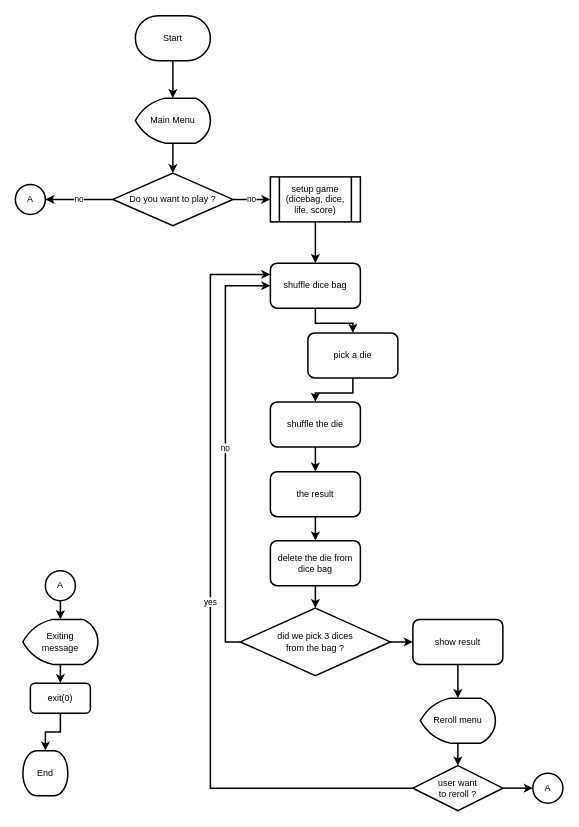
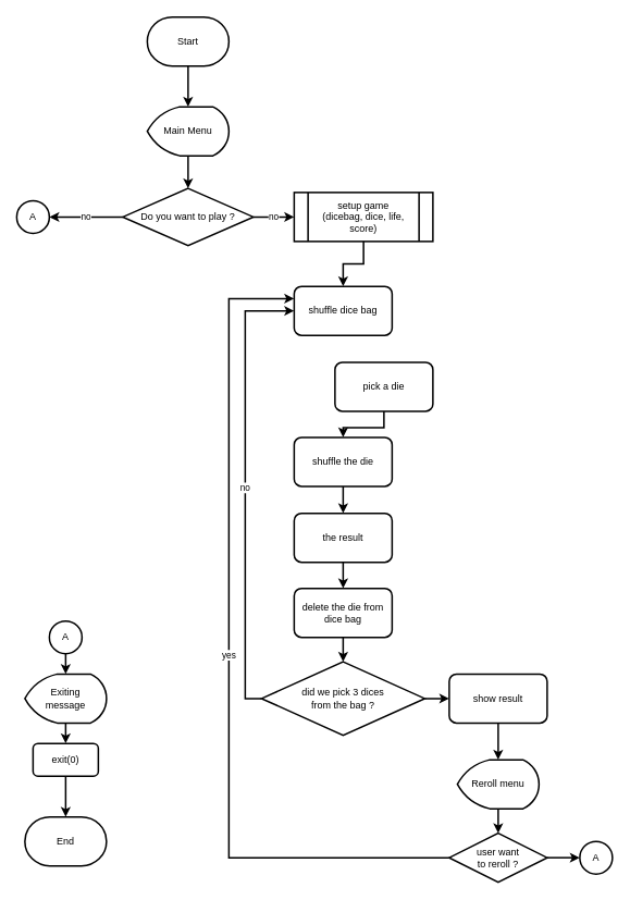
  <mxCell id="0" />
  <mxCell id="1" parent="0" />
  <mxCell id="2" value="Start" style="strokeWidth=2;html=1;shape=mxgraph.flowchart.terminator;whiteSpace=wrap;" vertex="1" parent="1"><mxGeometry x="180" y="20" width="100" height="60" as="geometry" /></mxCell>
  <mxCell id="3" style="edgeStyle=orthogonalEdgeStyle;rounded=0;orthogonalLoop=1;jettySize=auto;html=1;entryX=0.5;entryY=0;entryDx=0;entryDy=0;strokeWidth=2;" edge="1" parent="1" source="4" target="8"><mxGeometry relative="1" as="geometry" /></mxCell>
  <mxCell id="4" value="Main Menu" style="strokeWidth=2;html=1;shape=mxgraph.flowchart.display;whiteSpace=wrap;" vertex="1" parent="1"><mxGeometry x="180" y="130" width="100" height="60" as="geometry" /></mxCell>
  <mxCell id="5" style="edgeStyle=orthogonalEdgeStyle;rounded=0;orthogonalLoop=1;jettySize=auto;html=1;entryX=0.5;entryY=0;entryDx=0;entryDy=0;entryPerimeter=0;strokeWidth=2;" edge="1" parent="1" source="2" target="4"><mxGeometry relative="1" as="geometry" /></mxCell>
  <mxCell id="6" value="no" style="edgeStyle=orthogonalEdgeStyle;rounded=0;orthogonalLoop=1;jettySize=auto;html=1;entryX=1;entryY=0.5;entryDx=0;entryDy=0;strokeWidth=2;" edge="1" parent="1" source="8" target="9"><mxGeometry relative="1" as="geometry" /></mxCell>
  <mxCell id="7" value="no" style="edgeStyle=orthogonalEdgeStyle;rounded=0;orthogonalLoop=1;jettySize=auto;html=1;entryX=0;entryY=0.5;entryDx=0;entryDy=0;strokeWidth=2;" edge="1" parent="1" source="8" target="11"><mxGeometry relative="1" as="geometry" /></mxCell>
  <mxCell id="8" value="Do you want to play ?" style="rhombus;whiteSpace=wrap;html=1;strokeWidth=2;" vertex="1" parent="1"><mxGeometry x="150" y="230" width="160" height="70" as="geometry" /></mxCell>
  <mxCell id="9" value="A" style="ellipse;whiteSpace=wrap;html=1;aspect=fixed;strokeWidth=2;" vertex="1" parent="1"><mxGeometry x="20" y="245" width="40" height="40" as="geometry" /></mxCell>
  <mxCell id="10" style="edgeStyle=orthogonalEdgeStyle;rounded=0;orthogonalLoop=1;jettySize=auto;html=1;entryX=0.5;entryY=0;entryDx=0;entryDy=0;strokeWidth=2;" edge="1" parent="1" source="11" target="13"><mxGeometry relative="1" as="geometry" /></mxCell>
- <mxCell id="11" value="setup game&lt;div&gt;(dicebag, dice, life, score)&lt;/div&gt;" style="shape=process;whiteSpace=wrap;html=1;backgroundOutline=1;strokeWidth=2;" vertex="1" parent="1"><mxGeometry x="360" y="235" width="120" height="60" as="geometry" /></mxCell>
- <mxCell id="12" style="edgeStyle=orthogonalEdgeStyle;rounded=0;orthogonalLoop=1;jettySize=auto;html=1;strokeWidth=2;" edge="1" parent="1" source="13" target="15"><mxGeometry relative="1" as="geometry" /></mxCell>
+ <mxCell id="11" value="setup game&lt;div&gt;(dicebag, dice, life, score)&lt;/div&gt;" style="shape=process;whiteSpace=wrap;html=1;backgroundOutline=1;strokeWidth=2;" vertex="1" parent="1"><mxGeometry x="360" y="235" width="170" height="60" as="geometry" /></mxCell>
  <mxCell id="13" value="shuffle dice bag" style="rounded=1;whiteSpace=wrap;html=1;strokeWidth=2;" vertex="1" parent="1"><mxGeometry x="360" y="350" width="120" height="60" as="geometry" /></mxCell>
  <mxCell id="14" style="edgeStyle=orthogonalEdgeStyle;rounded=0;orthogonalLoop=1;jettySize=auto;html=1;strokeWidth=2;" edge="1" parent="1" source="15" target="17"><mxGeometry relative="1" as="geometry" /></mxCell>
  <mxCell id="15" value="pick a die" style="rounded=1;whiteSpace=wrap;html=1;strokeWidth=2;" vertex="1" parent="1"><mxGeometry x="410" y="443" width="120" height="60" as="geometry" /></mxCell>
  <mxCell id="16" style="edgeStyle=orthogonalEdgeStyle;rounded=0;orthogonalLoop=1;jettySize=auto;html=1;strokeWidth=2;" edge="1" parent="1" source="17" target="19"><mxGeometry relative="1" as="geometry" /></mxCell>
  <mxCell id="17" value="shuffle the die" style="rounded=1;whiteSpace=wrap;html=1;strokeWidth=2;" vertex="1" parent="1"><mxGeometry x="360" y="535" width="120" height="60" as="geometry" /></mxCell>
  <mxCell id="18" style="edgeStyle=orthogonalEdgeStyle;rounded=0;orthogonalLoop=1;jettySize=auto;html=1;entryX=0.5;entryY=0;entryDx=0;entryDy=0;strokeWidth=2;" edge="1" parent="1" source="19" target="21"><mxGeometry relative="1" as="geometry" /></mxCell>
  <mxCell id="19" value="the result" style="rounded=1;whiteSpace=wrap;html=1;strokeWidth=2;" vertex="1" parent="1"><mxGeometry x="360" y="628" width="120" height="60" as="geometry" /></mxCell>
  <mxCell id="20" style="edgeStyle=orthogonalEdgeStyle;rounded=0;orthogonalLoop=1;jettySize=auto;html=1;entryX=0.5;entryY=0;entryDx=0;entryDy=0;strokeWidth=2;" edge="1" parent="1" source="21" target="24"><mxGeometry relative="1" as="geometry" /></mxCell>
  <mxCell id="21" value="delete the die from dice bag" style="rounded=1;whiteSpace=wrap;html=1;strokeWidth=2;" vertex="1" parent="1"><mxGeometry x="360" y="720" width="120" height="60" as="geometry" /></mxCell>
  <mxCell id="22" value="no" style="edgeStyle=orthogonalEdgeStyle;rounded=0;orthogonalLoop=1;jettySize=auto;html=1;entryX=0;entryY=0.5;entryDx=0;entryDy=0;exitX=0;exitY=0.5;exitDx=0;exitDy=0;strokeWidth=2;" edge="1" parent="1" source="24" target="13"><mxGeometry relative="1" as="geometry"><mxPoint x="190" y="880" as="targetPoint" /><Array as="points"><mxPoint x="300" y="855" /><mxPoint x="300" y="380" /></Array></mxGeometry></mxCell>
  <mxCell id="23" style="edgeStyle=orthogonalEdgeStyle;rounded=0;orthogonalLoop=1;jettySize=auto;html=1;entryX=0;entryY=0.5;entryDx=0;entryDy=0;strokeWidth=2;" edge="1" parent="1" source="24" target="25"><mxGeometry relative="1" as="geometry" /></mxCell>
  <mxCell id="24" value="did we pick 3 dices&lt;div&gt;from the bag ?&lt;/div&gt;" style="rhombus;whiteSpace=wrap;html=1;strokeWidth=2;" vertex="1" parent="1"><mxGeometry x="320" y="810" width="200" height="90" as="geometry" /></mxCell>
  <mxCell id="25" value="show result" style="rounded=1;whiteSpace=wrap;html=1;strokeWidth=2;" vertex="1" parent="1"><mxGeometry x="550" y="825" width="120" height="60" as="geometry" /></mxCell>
  <mxCell id="26" style="edgeStyle=orthogonalEdgeStyle;rounded=0;orthogonalLoop=1;jettySize=auto;html=1;strokeWidth=2;" edge="1" parent="1" source="27" target="31"><mxGeometry relative="1" as="geometry" /></mxCell>
  <mxCell id="27" value="Reroll menu" style="strokeWidth=2;html=1;shape=mxgraph.flowchart.display;whiteSpace=wrap;" vertex="1" parent="1"><mxGeometry x="560" y="930" width="100" height="60" as="geometry" /></mxCell>
  <mxCell id="28" style="edgeStyle=orthogonalEdgeStyle;rounded=0;orthogonalLoop=1;jettySize=auto;html=1;entryX=0.5;entryY=0;entryDx=0;entryDy=0;entryPerimeter=0;strokeWidth=2;" edge="1" parent="1" source="25" target="27"><mxGeometry relative="1" as="geometry" /></mxCell>
  <mxCell id="29" value="yes" style="edgeStyle=orthogonalEdgeStyle;rounded=0;orthogonalLoop=1;jettySize=auto;html=1;entryX=0;entryY=0.25;entryDx=0;entryDy=0;strokeWidth=2;" edge="1" parent="1" source="31" target="13"><mxGeometry relative="1" as="geometry"><Array as="points"><mxPoint x="280" y="1050" /><mxPoint x="280" y="365" /></Array></mxGeometry></mxCell>
  <mxCell id="30" value="" style="edgeStyle=orthogonalEdgeStyle;rounded=0;orthogonalLoop=1;jettySize=auto;html=1;strokeWidth=2;" edge="1" parent="1" source="31" target="32"><mxGeometry relative="1" as="geometry" /></mxCell>
  <mxCell id="31" value="user want&lt;div&gt;to reroll ?&lt;/div&gt;" style="rhombus;whiteSpace=wrap;html=1;strokeWidth=2;" vertex="1" parent="1"><mxGeometry x="550" y="1020" width="120" height="60" as="geometry" /></mxCell>
  <mxCell id="32" value="A" style="ellipse;whiteSpace=wrap;html=1;strokeWidth=2;" vertex="1" parent="1"><mxGeometry x="710" y="1030" width="40" height="40" as="geometry" /></mxCell>
  <mxCell id="33" style="edgeStyle=orthogonalEdgeStyle;rounded=0;orthogonalLoop=1;jettySize=auto;html=1;entryX=0.5;entryY=0;entryDx=0;entryDy=0;entryPerimeter=0;strokeWidth=2;" edge="1" parent="1" source="34" target="36"><mxGeometry relative="1" as="geometry"><mxPoint x="90" y="830" as="targetPoint" /></mxGeometry></mxCell>
  <mxCell id="34" value="A" style="ellipse;whiteSpace=wrap;html=1;strokeWidth=2;" vertex="1" parent="1"><mxGeometry x="60" y="760" width="40" height="40" as="geometry" /></mxCell>
  <mxCell id="35" style="edgeStyle=orthogonalEdgeStyle;rounded=0;orthogonalLoop=1;jettySize=auto;html=1;entryX=0.5;entryY=0;entryDx=0;entryDy=0;strokeWidth=2;" edge="1" parent="1" source="36" target="38"><mxGeometry relative="1" as="geometry" /></mxCell>
  <mxCell id="36" value="Exiting&lt;div&gt;message&lt;/div&gt;" style="strokeWidth=2;html=1;shape=mxgraph.flowchart.display;whiteSpace=wrap;" vertex="1" parent="1"><mxGeometry x="30" y="825" width="100" height="60" as="geometry" /></mxCell>
  <mxCell id="37" style="edgeStyle=orthogonalEdgeStyle;rounded=0;orthogonalLoop=1;jettySize=auto;html=1;strokeWidth=2;" edge="1" parent="1" source="38" target="39"><mxGeometry relative="1" as="geometry" /></mxCell>
  <mxCell id="38" value="exit(0)" style="rounded=1;whiteSpace=wrap;html=1;strokeWidth=2;" vertex="1" parent="1"><mxGeometry x="40" y="910" width="80" height="40" as="geometry" /></mxCell>
- <mxCell id="39" value="End" style="strokeWidth=2;html=1;shape=mxgraph.flowchart.terminator;whiteSpace=wrap;" vertex="1" parent="1"><mxGeometry x="30" y="1000" width="60" height="60" as="geometry" /></mxCell>
+ <mxCell id="39" value="End" style="strokeWidth=2;html=1;shape=mxgraph.flowchart.terminator;whiteSpace=wrap;" vertex="1" parent="1"><mxGeometry x="30" y="1000" width="100" height="60" as="geometry" /></mxCell>
